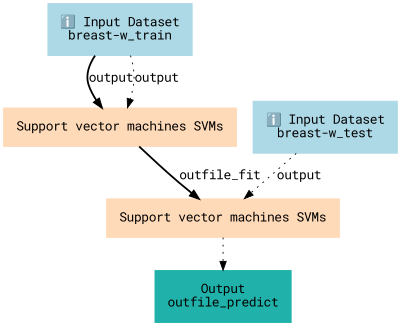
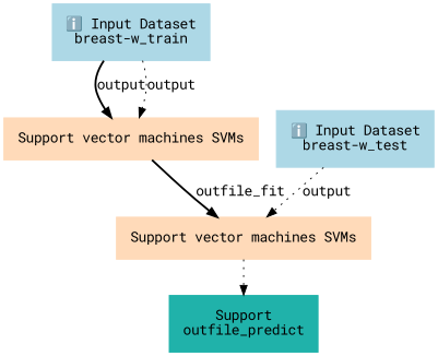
  digraph {
    fontname="Roboto Mono"
    node [color=lightblue fontname="Roboto Mono" margin="0.2,0.2" shape=box style=filled]
    edge [fontname="Roboto Mono" style=dotted]
    n1 [label="ℹ️ Input Dataset\nbreast-w_train"]
    n2 [color=peachpuff label="Support vector machines SVMs"]
    n3 [label="ℹ️ Input Dataset\nbreast-w_test"]
    n4 [color=peachpuff label="Support vector machines SVMs"]
-   n5 [color=lightseagreen label="Output\noutfile_predict"]
+   n5 [color=lightseagreen label="Support\noutfile_predict"]
    n1 -> n2 [label=output style=bold]
    n1 -> n2 [label=output]
    n2 -> n4 [label=outfile_fit style=bold]
    n3 -> n4 [label=output]
    n4 -> n5
  }
